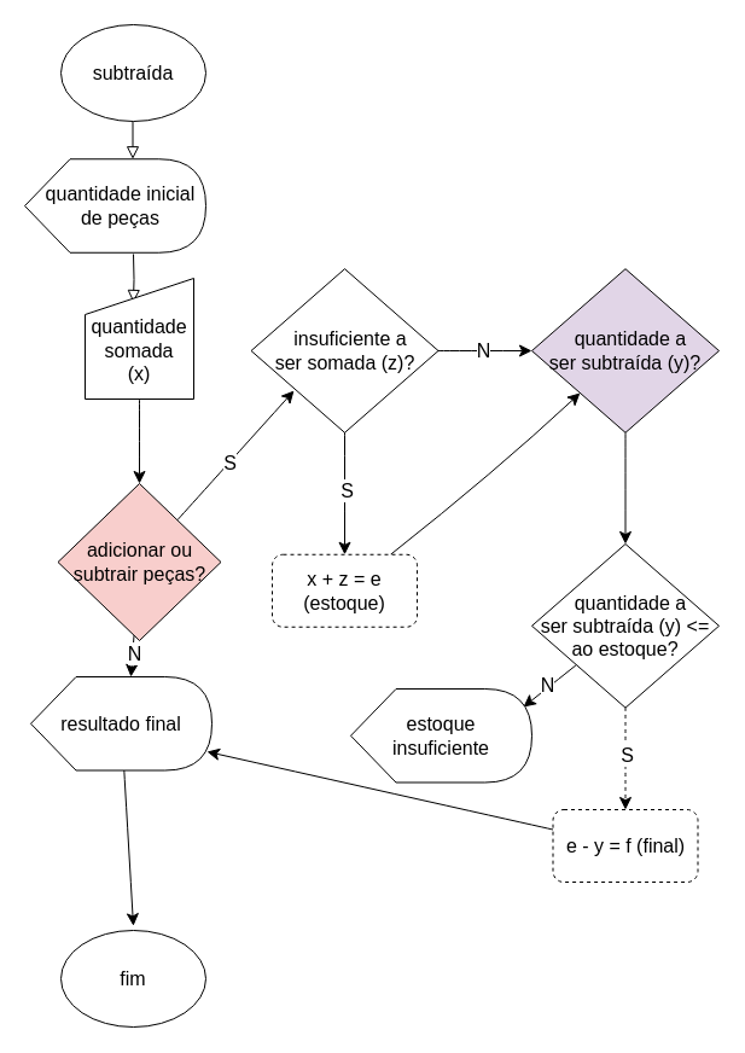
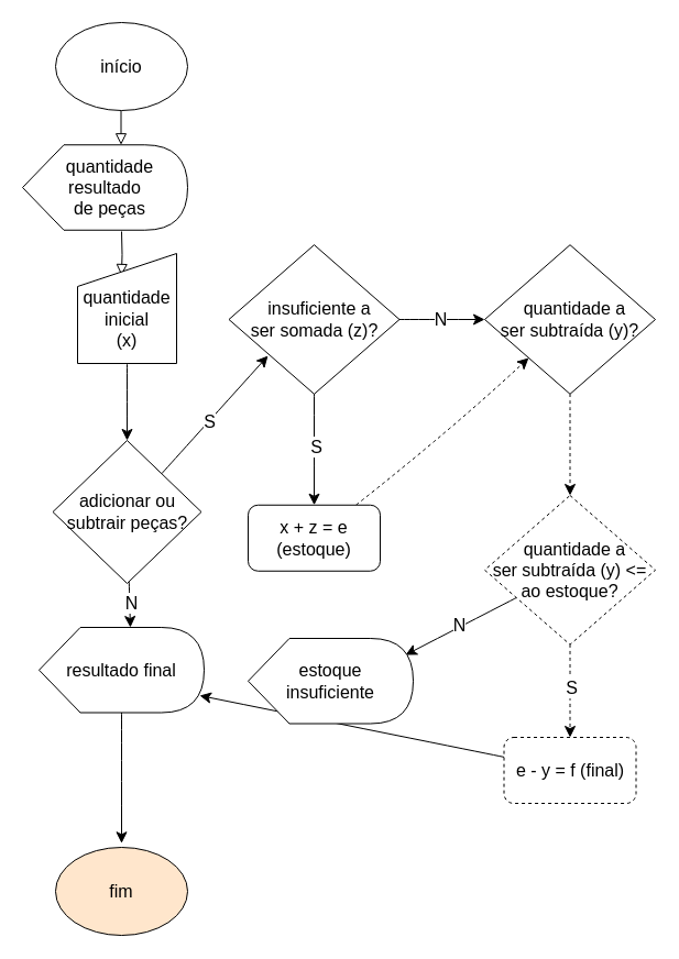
  <mxCell id="0" />
  <mxCell id="1" parent="0" />
  <mxCell id="2" value="" style="rounded=0;html=1;jettySize=auto;orthogonalLoop=1;fontSize=11;endArrow=block;endFill=0;endSize=8;strokeWidth=1;shadow=0;labelBackgroundColor=none;edgeStyle=orthogonalEdgeStyle;" parent="1" edge="1"><mxGeometry relative="1" as="geometry"><mxPoint x="109.5" y="81.25" as="sourcePoint" /><mxPoint x="109.5" y="131.25" as="targetPoint" /></mxGeometry></mxCell>
  <mxCell id="3" value="" style="rounded=0;html=1;jettySize=auto;orthogonalLoop=1;fontSize=11;endArrow=block;endFill=0;endSize=8;strokeWidth=1;shadow=0;labelBackgroundColor=none;edgeStyle=orthogonalEdgeStyle;entryX=0.444;entryY=0.2;entryDx=0;entryDy=0;entryPerimeter=0;" parent="1" target="7" edge="1"><mxGeometry y="20" relative="1" as="geometry"><mxPoint as="offset" /><mxPoint x="110" y="210" as="sourcePoint" /><mxPoint x="110" y="250" as="targetPoint" /><Array as="points" /></mxGeometry></mxCell>
- <mxCell id="4" value="subtraída" style="ellipse;whiteSpace=wrap;html=1;fontSize=16;" vertex="1" parent="1"><mxGeometry x="50" y="20" width="120" height="80" as="geometry" /></mxCell>
- <mxCell id="5" value="&amp;nbsp; quantidade inicial&lt;br&gt;&amp;nbsp; de peças" style="shape=display;whiteSpace=wrap;html=1;fontSize=16;" vertex="1" parent="1"><mxGeometry x="20" y="131.25" width="150" height="77.5" as="geometry" /></mxCell>
+ <mxCell id="4" value="início" style="ellipse;whiteSpace=wrap;html=1;fontSize=16;" vertex="1" parent="1"><mxGeometry x="50" y="20" width="120" height="80" as="geometry" /></mxCell>
+ <mxCell id="5" value="&amp;nbsp; quantidade resultado&lt;br&gt;&amp;nbsp; de peças" style="shape=display;whiteSpace=wrap;html=1;fontSize=16;" vertex="1" parent="1"><mxGeometry x="20" y="131.25" width="150" height="77.5" as="geometry" /></mxCell>
  <mxCell id="6" value="" style="edgeStyle=none;curved=1;rounded=0;orthogonalLoop=1;jettySize=auto;html=1;fontSize=12;startSize=8;endSize=8;" edge="1" parent="1" source="7"><mxGeometry relative="1" as="geometry"><mxPoint x="115" y="400" as="targetPoint" /></mxGeometry></mxCell>
- <mxCell id="7" value="&lt;br&gt;quantidade&lt;br&gt;somada&lt;br&gt;(x)" style="shape=manualInput;whiteSpace=wrap;html=1;fontSize=16;" vertex="1" parent="1"><mxGeometry x="70" y="230" width="90" height="100" as="geometry" /></mxCell>
+ <mxCell id="7" value="&lt;br&gt;quantidade&lt;br&gt;inicial&lt;br&gt;(x)" style="shape=manualInput;whiteSpace=wrap;html=1;fontSize=16;" vertex="1" parent="1"><mxGeometry x="70" y="230" width="90" height="100" as="geometry" /></mxCell>
  <mxCell id="8" value="" style="edgeStyle=none;curved=1;rounded=0;orthogonalLoop=1;jettySize=auto;html=1;fontSize=12;startSize=8;endSize=8;" edge="1" parent="1" target="13"><mxGeometry relative="1" as="geometry"><mxPoint x="285" y="330" as="sourcePoint" /></mxGeometry></mxCell>
  <mxCell id="9" value="S" style="edgeLabel;html=1;align=center;verticalAlign=middle;resizable=0;points=[];fontSize=16;" vertex="1" connectable="0" parent="8"><mxGeometry x="0.165" y="1" relative="1" as="geometry"><mxPoint as="offset" /></mxGeometry></mxCell>
  <mxCell id="10" value="" style="edgeStyle=none;curved=1;rounded=0;orthogonalLoop=1;jettySize=auto;html=1;fontSize=12;startSize=8;endSize=8;entryX=0.973;entryY=0.8;entryDx=0;entryDy=0;entryPerimeter=0;" edge="1" parent="1" source="11" target="15"><mxGeometry relative="1" as="geometry"><mxPoint x="192.5" y="630" as="targetPoint" /></mxGeometry></mxCell>
  <mxCell id="11" value="e - y = f (final)" style="rounded=1;whiteSpace=wrap;html=1;fontSize=16;dashed=1;" vertex="1" parent="1"><mxGeometry x="457.5" y="670" width="120" height="60" as="geometry" /></mxCell>
- <mxCell id="12" value="" style="edgeStyle=none;curved=1;rounded=0;orthogonalLoop=1;jettySize=auto;html=1;fontSize=12;startSize=8;endSize=8;" edge="1" parent="1" source="13" target="26"><mxGeometry relative="1" as="geometry"><Array as="points"><mxPoint x="410" y="390" /></Array></mxGeometry></mxCell>
- <mxCell id="13" value="x + z = e (estoque)" style="rounded=1;whiteSpace=wrap;html=1;fontSize=16;dashed=1;" vertex="1" parent="1"><mxGeometry x="225" y="458.75" width="120" height="60" as="geometry" /></mxCell>
+ <mxCell id="12" value="" style="edgeStyle=none;curved=1;rounded=0;orthogonalLoop=1;jettySize=auto;html=1;fontSize=12;startSize=8;endSize=8;dashed=1;" edge="1" parent="1" source="13" target="26"><mxGeometry relative="1" as="geometry"><Array as="points"><mxPoint x="410" y="390" /></Array></mxGeometry></mxCell>
+ <mxCell id="13" value="x + z = e (estoque)" style="rounded=1;whiteSpace=wrap;html=1;fontSize=16;" vertex="1" parent="1"><mxGeometry x="225" y="458.75" width="120" height="60" as="geometry" /></mxCell>
  <mxCell id="14" value="" style="edgeStyle=none;curved=1;rounded=0;orthogonalLoop=1;jettySize=auto;html=1;fontSize=12;startSize=8;endSize=8;" edge="1" parent="1" source="15"><mxGeometry relative="1" as="geometry"><mxPoint x="110" y="766.25" as="targetPoint" /></mxGeometry></mxCell>
- <mxCell id="15" value="resultado final" style="shape=display;whiteSpace=wrap;html=1;fontSize=16;" vertex="1" parent="1"><mxGeometry x="25" y="560" width="150" height="77.5" as="geometry" /></mxCell>
- <mxCell id="16" value="fim" style="ellipse;whiteSpace=wrap;html=1;fontSize=16;" vertex="1" parent="1"><mxGeometry x="50" y="770" width="120" height="80" as="geometry" /></mxCell>
+ <mxCell id="15" value="resultado final" style="shape=display;whiteSpace=wrap;html=1;fontSize=16;" vertex="1" parent="1"><mxGeometry x="35" y="570" width="150" height="77.5" as="geometry" /></mxCell>
+ <mxCell id="16" value="fim" style="ellipse;whiteSpace=wrap;html=1;fontSize=16;fillColor=#ffe6cc;" vertex="1" parent="1"><mxGeometry x="50" y="770" width="120" height="80" as="geometry" /></mxCell>
  <mxCell id="17" value="" style="edgeStyle=none;curved=1;rounded=0;orthogonalLoop=1;jettySize=auto;html=1;fontSize=12;startSize=8;endSize=8;entryX=0.553;entryY=0;entryDx=0;entryDy=0;entryPerimeter=0;" edge="1" parent="1" source="21" target="15"><mxGeometry relative="1" as="geometry"><mxPoint x="115" y="560" as="targetPoint" /></mxGeometry></mxCell>
  <mxCell id="18" value="N" style="edgeLabel;html=1;align=center;verticalAlign=middle;resizable=0;points=[];fontSize=16;" vertex="1" connectable="0" parent="17"><mxGeometry x="-0.102" y="1" relative="1" as="geometry"><mxPoint as="offset" /></mxGeometry></mxCell>
  <mxCell id="19" value="" style="edgeStyle=none;curved=1;rounded=0;orthogonalLoop=1;jettySize=auto;html=1;fontSize=12;startSize=8;endSize=8;entryX=0.22;entryY=0.91;entryDx=0;entryDy=0;entryPerimeter=0;" edge="1" parent="1" source="21"><mxGeometry relative="1" as="geometry"><mxPoint x="243" y="323.025" as="targetPoint" /><Array as="points" /></mxGeometry></mxCell>
  <mxCell id="20" value="S" style="edgeLabel;html=1;align=center;verticalAlign=middle;resizable=0;points=[];fontSize=16;" vertex="1" connectable="0" parent="19"><mxGeometry x="-0.118" relative="1" as="geometry"><mxPoint as="offset" /></mxGeometry></mxCell>
- <mxCell id="21" value="adicionar ou subtrair peças?" style="rhombus;whiteSpace=wrap;html=1;fontSize=16;fillColor=#f8cecc;" vertex="1" parent="1"><mxGeometry x="47.5" y="400" width="135" height="130" as="geometry" /></mxCell>
+ <mxCell id="21" value="adicionar ou subtrair peças?" style="rhombus;whiteSpace=wrap;html=1;fontSize=16;" vertex="1" parent="1"><mxGeometry x="47.5" y="400" width="135" height="130" as="geometry" /></mxCell>
  <mxCell id="22" value="" style="edgeStyle=none;curved=1;rounded=0;orthogonalLoop=1;jettySize=auto;html=1;fontSize=12;startSize=8;endSize=8;" edge="1" parent="1" source="24"><mxGeometry relative="1" as="geometry"><mxPoint x="440" y="290" as="targetPoint" /></mxGeometry></mxCell>
  <mxCell id="23" value="N" style="edgeLabel;html=1;align=center;verticalAlign=middle;resizable=0;points=[];fontSize=16;" vertex="1" connectable="0" parent="22"><mxGeometry x="-0.058" relative="1" as="geometry"><mxPoint as="offset" /></mxGeometry></mxCell>
  <mxCell id="24" value="&amp;nbsp; insuficiente a &lt;br&gt;ser somada (z)?" style="rhombus;whiteSpace=wrap;html=1;fontSize=16;" vertex="1" parent="1"><mxGeometry x="207.5" y="222.18" width="155" height="135.63" as="geometry" /></mxCell>
- <mxCell id="25" value="" style="edgeStyle=none;curved=1;rounded=0;orthogonalLoop=1;jettySize=auto;html=1;fontSize=12;startSize=8;endSize=8;" edge="1" parent="1" source="26" target="31"><mxGeometry relative="1" as="geometry" /></mxCell>
- <mxCell id="26" value="&amp;nbsp; quantidade a &lt;br&gt;ser subtraída (y)?" style="rhombus;whiteSpace=wrap;html=1;fontSize=16;fillColor=#e1d5e7;" vertex="1" parent="1"><mxGeometry x="440" y="222.18" width="155" height="135.63" as="geometry" /></mxCell>
+ <mxCell id="25" value="" style="edgeStyle=none;curved=1;rounded=0;orthogonalLoop=1;jettySize=auto;html=1;fontSize=12;startSize=8;endSize=8;dashed=1;" edge="1" parent="1" source="26" target="31"><mxGeometry relative="1" as="geometry" /></mxCell>
+ <mxCell id="26" value="&amp;nbsp; quantidade a &lt;br&gt;ser subtraída (y)?" style="rhombus;whiteSpace=wrap;html=1;fontSize=16;" vertex="1" parent="1"><mxGeometry x="440" y="222.18" width="155" height="135.63" as="geometry" /></mxCell>
  <mxCell id="27" value="" style="edgeStyle=none;curved=1;rounded=0;orthogonalLoop=1;jettySize=auto;html=1;fontSize=12;startSize=8;endSize=8;dashed=1;" edge="1" parent="1" source="31" target="11"><mxGeometry relative="1" as="geometry" /></mxCell>
  <mxCell id="28" value="S" style="edgeLabel;html=1;align=center;verticalAlign=middle;resizable=0;points=[];fontSize=16;" vertex="1" connectable="0" parent="27"><mxGeometry x="-0.082" y="1" relative="1" as="geometry"><mxPoint as="offset" /></mxGeometry></mxCell>
  <mxCell id="29" value="" style="edgeStyle=none;curved=1;rounded=0;orthogonalLoop=1;jettySize=auto;html=1;fontSize=12;startSize=8;endSize=8;entryX=0.953;entryY=0.194;entryDx=0;entryDy=0;entryPerimeter=0;" edge="1" parent="1" source="31" target="32"><mxGeometry relative="1" as="geometry" /></mxCell>
  <mxCell id="30" value="N" style="edgeLabel;html=1;align=center;verticalAlign=middle;resizable=0;points=[];fontSize=16;" vertex="1" connectable="0" parent="29"><mxGeometry x="0.018" y="-2" relative="1" as="geometry"><mxPoint as="offset" /></mxGeometry></mxCell>
- <mxCell id="31" value="&amp;nbsp; quantidade a &lt;br&gt;ser subtraída (y) &amp;lt;= ao estoque?" style="rhombus;whiteSpace=wrap;html=1;fontSize=16;" vertex="1" parent="1"><mxGeometry x="440" y="450" width="155" height="135.63" as="geometry" /></mxCell>
- <mxCell id="32" value="estoque &lt;br&gt;insuficiente" style="shape=display;whiteSpace=wrap;html=1;fontSize=16;" vertex="1" parent="1"><mxGeometry x="290" y="570" width="150" height="77.5" as="geometry" /></mxCell>
+ <mxCell id="31" value="&amp;nbsp; quantidade a &lt;br&gt;ser subtraída (y) &amp;lt;= ao estoque?" style="rhombus;whiteSpace=wrap;html=1;fontSize=16;dashed=1;" vertex="1" parent="1"><mxGeometry x="440" y="450" width="155" height="135.63" as="geometry" /></mxCell>
+ <mxCell id="32" value="estoque &lt;br&gt;insuficiente" style="shape=display;whiteSpace=wrap;html=1;fontSize=16;" vertex="1" parent="1"><mxGeometry x="225" y="580" width="150" height="77.5" as="geometry" /></mxCell>
  <mxCell id="33" style="edgeStyle=none;curved=1;rounded=0;orthogonalLoop=1;jettySize=auto;html=1;exitX=0;exitY=0.5;exitDx=0;exitDy=0;exitPerimeter=0;fontSize=12;startSize=8;endSize=8;" edge="1" parent="1" source="5" target="5"><mxGeometry relative="1" as="geometry" /></mxCell>
